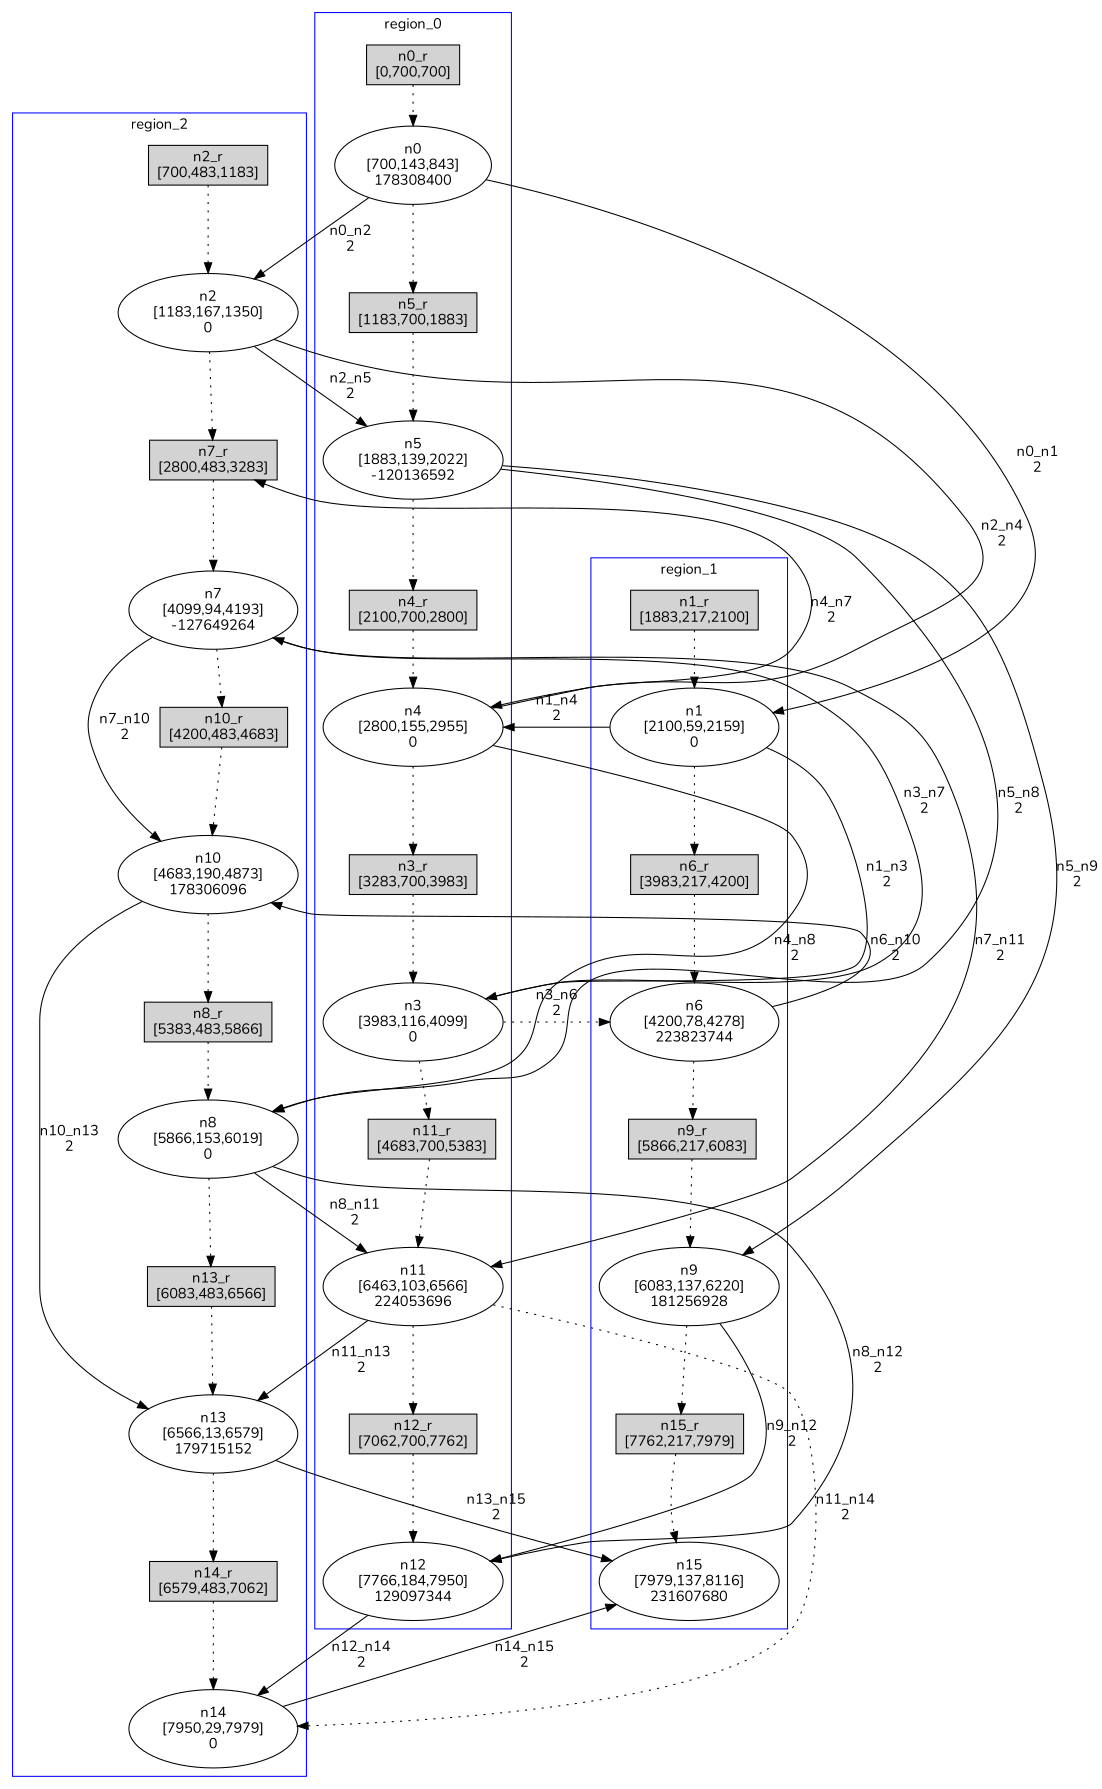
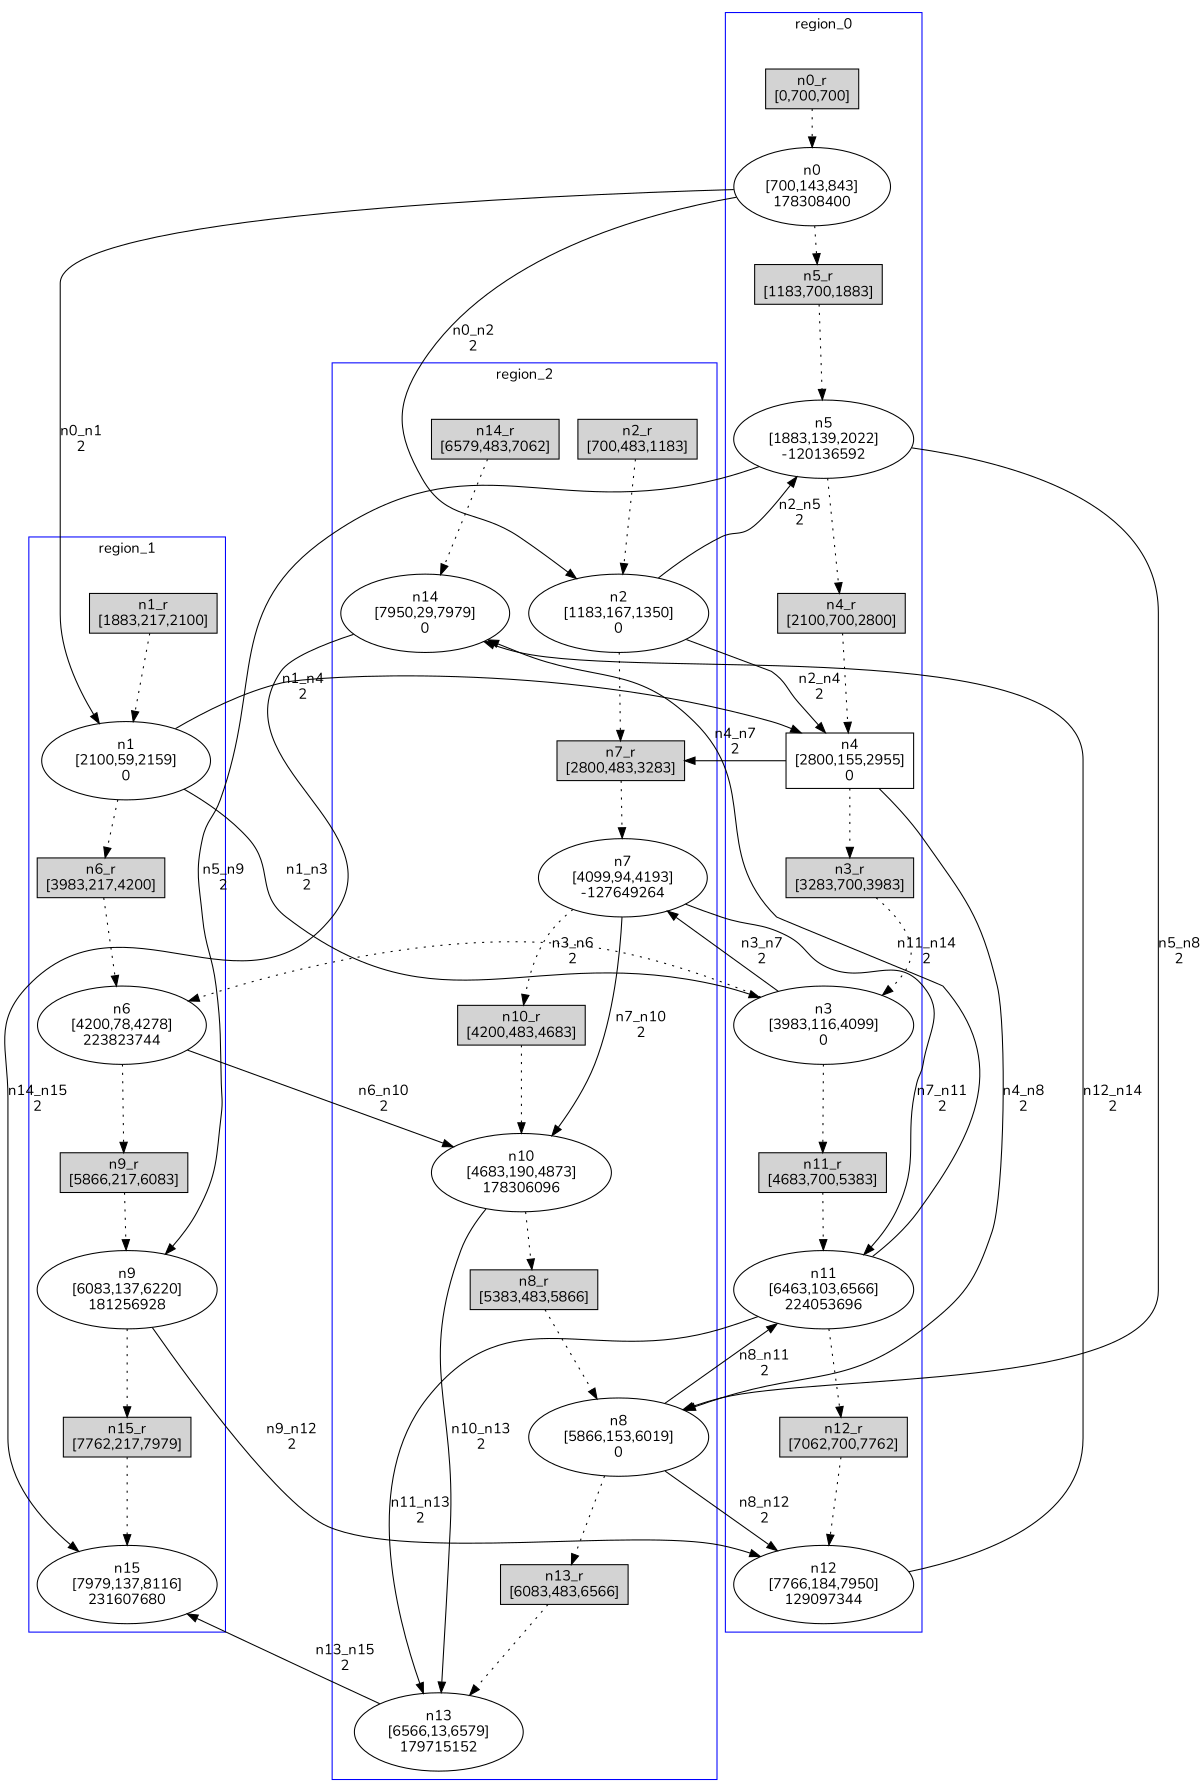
  digraph {
    fontname=Nunito
    node [fontname=Nunito]
    edge [fontname=Nunito style=dotted]
    n1 [label="n0_r\n[0,700,700]" shape=box style=filled]
    n2 [label="n0\n[700,143,843]\n178308400"]
    n3 [label="n5_r\n[1183,700,1883]" shape=box style=filled]
    n4 [label="n5\n[1883,139,2022]\n-120136592"]
    n5 [label="n4_r\n[2100,700,2800]" shape=box style=filled]
-   n6 [label="n4\n[2800,155,2955]\n0"]
+   n6 [label="n4\n[2800,155,2955]\n0" shape=box]
    n7 [label="n3_r\n[3283,700,3983]" shape=box style=filled]
    n8 [label="n3\n[3983,116,4099]\n0"]
    n9 [label="n11_r\n[4683,700,5383]" shape=box style=filled]
    n10 [label="n11\n[6463,103,6566]\n224053696"]
    n11 [label="n12_r\n[7062,700,7762]" shape=box style=filled]
    n12 [label="n12\n[7766,184,7950]\n129097344"]
    n13 [label="n1_r\n[1883,217,2100]" shape=box style=filled]
    n14 [label="n1\n[2100,59,2159]\n0"]
    n15 [label="n6_r\n[3983,217,4200]" shape=box style=filled]
    n16 [label="n6\n[4200,78,4278]\n223823744"]
    n17 [label="n9_r\n[5866,217,6083]" shape=box style=filled]
    n18 [label="n9\n[6083,137,6220]\n181256928"]
    n19 [label="n15_r\n[7762,217,7979]" shape=box style=filled]
    n20 [label="n15\n[7979,137,8116]\n231607680"]
    n21 [label="n2_r\n[700,483,1183]" shape=box style=filled]
    n22 [label="n2\n[1183,167,1350]\n0"]
    n23 [label="n7_r\n[2800,483,3283]" shape=box style=filled]
    n24 [label="n7\n[4099,94,4193]\n-127649264"]
    n25 [label="n10_r\n[4200,483,4683]" shape=box style=filled]
    n26 [label="n10\n[4683,190,4873]\n178306096"]
    n27 [label="n8_r\n[5383,483,5866]" shape=box style=filled]
    n28 [label="n8\n[5866,153,6019]\n0"]
    n29 [label="n13_r\n[6083,483,6566]" shape=box style=filled]
    n30 [label="n13\n[6566,13,6579]\n179715152"]
    n31 [label="n14_r\n[6579,483,7062]" shape=box style=filled]
    n32 [label="n14\n[7950,29,7979]\n0"]
    subgraph cluster_1 {
      color=blue
      label=region_0
      stytle=filled
      n1
      n2
      n3
      n4
      n5
      n6
      n7
      n8
      n9
      n10
      n11
      n12
    }
    subgraph cluster_2 {
      color=blue
      label=region_1
      stytle=filled
      n13
      n14
      n15
      n16
      n17
      n18
      n19
      n20
    }
    subgraph cluster_3 {
      color=blue
      label=region_2
      stytle=filled
      n21
      n22
      n23
      n24
      n25
      n26
      n27
      n28
      n29
      n30
      n31
      n32
    }
    n1 -> n2
    n2 -> n3
    n2 -> n14 [label="n0_n1\n2" style=""]
    n2 -> n22 [label="n0_n2\n2" style=""]
    n3 -> n4
    n4 -> n5
    n4 -> n18 [label="n5_n9\n2" style=""]
    n4 -> n28 [label="n5_n8\n2" style=""]
    n5 -> n6
    n6 -> n7
    n6 -> n23 [label="n4_n7\n2" style=""]
    n6 -> n28 [label="n4_n8\n2" style=""]
    n7 -> n8
    n8 -> n9
    n8 -> n16 [label="n3_n6\n2"]
    n8 -> n24 [label="n3_n7\n2" style=""]
    n9 -> n10
    n10 -> n11
    n10 -> n30 [label="n11_n13\n2" style=""]
-   n10 -> n32 [label="n11_n14\n2"]
+   n10 -> n32 [label="n11_n14\n2" style=""]
    n11 -> n12
    n12 -> n32 [label="n12_n14\n2" style=""]
    n13 -> n14
    n14 -> n6 [label="n1_n4\n2" style=""]
    n14 -> n8 [label="n1_n3\n2" style=""]
    n14 -> n15
    n15 -> n16
    n16 -> n17
    n16 -> n26 [label="n6_n10\n2" style=""]
    n17 -> n18
    n18 -> n12 [label="n9_n12\n2" style=""]
    n18 -> n19
    n19 -> n20
    n21 -> n22
    n22 -> n4 [label="n2_n5\n2" style=""]
    n22 -> n6 [label="n2_n4\n2" style=""]
    n22 -> n23
    n23 -> n24
    n24 -> n10 [label="n7_n11\n2" style=""]
    n24 -> n25
    n24 -> n26 [label="n7_n10\n2" style=""]
    n25 -> n26
    n26 -> n27
    n26 -> n30 [label="n10_n13\n2" style=""]
    n27 -> n28
    n28 -> n10 [label="n8_n11\n2" style=""]
    n28 -> n12 [label="n8_n12\n2" style=""]
    n28 -> n29
    n29 -> n30
    n30 -> n20 [label="n13_n15\n2" style=""]
-   n30 -> n31
    n31 -> n32
    n32 -> n20 [label="n14_n15\n2" style=""]
  }
